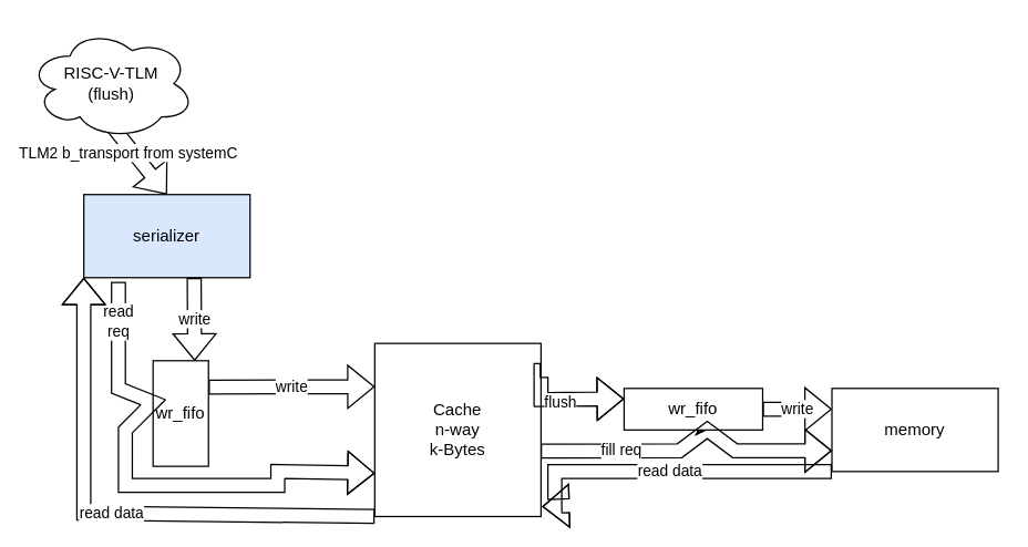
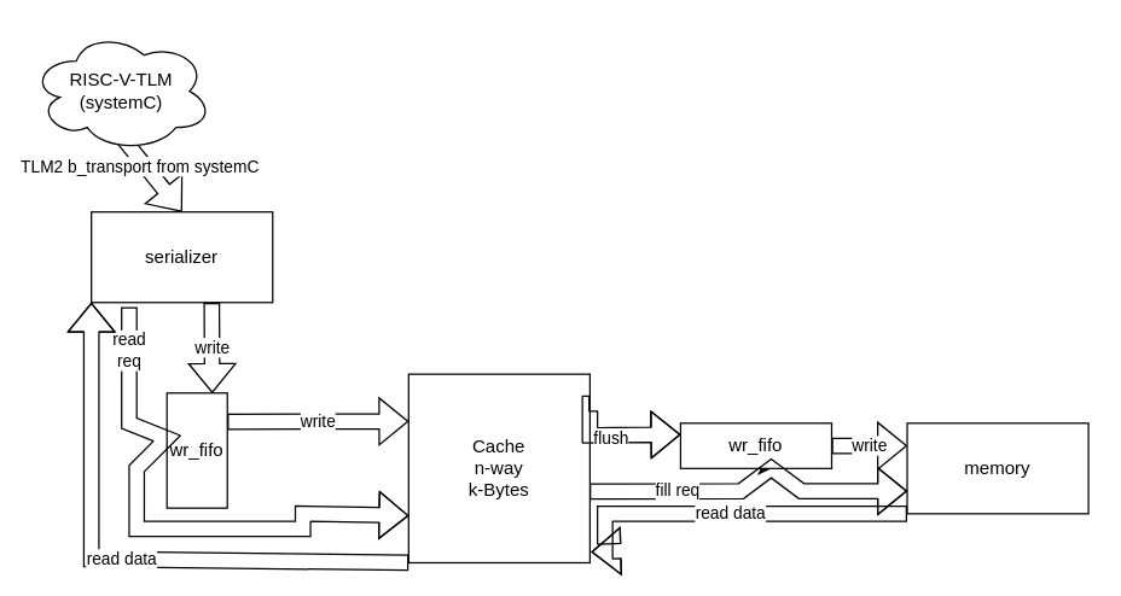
  <mxCell id="0" />
  <mxCell id="1" parent="0" />
  <mxCell id="2" value="memory" style="rounded=0;whiteSpace=wrap;html=1;" vertex="1" parent="1"><mxGeometry x="600" y="280" width="120" height="60" as="geometry" /></mxCell>
  <mxCell id="3" style="edgeStyle=orthogonalEdgeStyle;rounded=0;orthogonalLoop=1;jettySize=auto;html=1;exitX=0.5;exitY=1;exitDx=0;exitDy=0;" edge="1" parent="1" source="4"><mxGeometry relative="1" as="geometry"><mxPoint x="510" y="310" as="targetPoint" /></mxGeometry></mxCell>
  <mxCell id="4" value="wr_fifo" style="rounded=0;whiteSpace=wrap;html=1;" vertex="1" parent="1"><mxGeometry x="450" y="280" width="100" height="30" as="geometry" /></mxCell>
  <mxCell id="5" value="write" style="shape=flexArrow;endArrow=classic;html=1;rounded=0;entryX=0;entryY=0.25;entryDx=0;entryDy=0;exitX=1;exitY=0.5;exitDx=0;exitDy=0;" edge="1" parent="1" source="4" target="2"><mxGeometry width="50" height="50" relative="1" as="geometry"><mxPoint x="400" y="440" as="sourcePoint" /><mxPoint x="450" y="390" as="targetPoint" /></mxGeometry></mxCell>
  <mxCell id="6" value="read data" style="shape=flexArrow;endArrow=classic;html=1;rounded=0;entryX=1.007;entryY=0.942;entryDx=0;entryDy=0;entryPerimeter=0;exitX=0;exitY=1;exitDx=0;exitDy=0;" edge="1" parent="1" source="2" target="7"><mxGeometry width="50" height="50" relative="1" as="geometry"><mxPoint x="630" y="320" as="sourcePoint" /><mxPoint x="430" y="320" as="targetPoint" /><Array as="points"><mxPoint x="400" y="340" /><mxPoint x="400" y="365" /></Array></mxGeometry></mxCell>
  <mxCell id="7" value="Cache&lt;br&gt;n-way&lt;br&gt;k-Bytes" style="rounded=0;whiteSpace=wrap;html=1;" vertex="1" parent="1"><mxGeometry x="270" y="247.5" width="120" height="125" as="geometry" /></mxCell>
  <mxCell id="8" value="flush" style="shape=flexArrow;endArrow=classic;html=1;rounded=0;entryX=0;entryY=0.25;entryDx=0;entryDy=0;exitX=1;exitY=0.156;exitDx=0;exitDy=0;exitPerimeter=0;" edge="1" parent="1" source="7" target="4"><mxGeometry x="0.236" y="-2" width="50" height="50" relative="1" as="geometry"><mxPoint x="400" y="440" as="sourcePoint" /><mxPoint x="450" y="390" as="targetPoint" /><Array as="points"><mxPoint x="370" y="267" /><mxPoint x="390" y="267" /><mxPoint x="390" y="288" /></Array><mxPoint as="offset" /></mxGeometry></mxCell>
  <mxCell id="9" value="fill req" style="shape=flexArrow;endArrow=classic;html=1;rounded=0;entryX=0;entryY=0.75;entryDx=0;entryDy=0;exitX=0.998;exitY=0.622;exitDx=0;exitDy=0;exitPerimeter=0;" edge="1" parent="1" source="7" target="2"><mxGeometry x="-0.472" width="50" height="50" relative="1" as="geometry"><mxPoint x="340" y="330" as="sourcePoint" /><mxPoint x="520" y="400" as="targetPoint" /><Array as="points"><mxPoint x="490" y="325" /><mxPoint x="510" y="310" /><mxPoint x="530" y="325" /></Array><mxPoint as="offset" /></mxGeometry></mxCell>
- <mxCell id="10" value="serializer" style="rounded=0;whiteSpace=wrap;html=1;fillColor=#dae8fc;" vertex="1" parent="1"><mxGeometry x="60" y="140" width="120" height="60" as="geometry" /></mxCell>
+ <mxCell id="10" value="serializer" style="rounded=0;whiteSpace=wrap;html=1;" vertex="1" parent="1"><mxGeometry x="60" y="140" width="120" height="60" as="geometry" /></mxCell>
  <mxCell id="11" value="TLM2 b_transport from systemC" style="shape=flexArrow;endArrow=classic;html=1;rounded=0;entryX=0.5;entryY=0;entryDx=0;entryDy=0;" edge="1" parent="1" target="10"><mxGeometry x="-0.279" y="-3" width="50" height="50" relative="1" as="geometry"><mxPoint x="80" y="90" as="sourcePoint" /><mxPoint x="450" y="300" as="targetPoint" /><mxPoint as="offset" /></mxGeometry></mxCell>
  <mxCell id="12" value="wr_fifo" style="rounded=0;whiteSpace=wrap;html=1;" vertex="1" parent="1"><mxGeometry x="110" y="260" width="40" height="76.25" as="geometry" /></mxCell>
  <mxCell id="13" value="write" style="shape=flexArrow;endArrow=classic;html=1;rounded=0;exitX=0.664;exitY=1.002;exitDx=0;exitDy=0;entryX=0.75;entryY=0;entryDx=0;entryDy=0;exitPerimeter=0;" edge="1" parent="1" source="10" target="12"><mxGeometry width="50" height="50" relative="1" as="geometry"><mxPoint x="400" y="260" as="sourcePoint" /><mxPoint x="450" y="210" as="targetPoint" /></mxGeometry></mxCell>
  <mxCell id="14" value="read&lt;br&gt;req" style="shape=flexArrow;endArrow=classic;html=1;rounded=0;entryX=0;entryY=0.75;entryDx=0;entryDy=0;" edge="1" parent="1" target="7"><mxGeometry x="-0.842" width="50" height="50" relative="1" as="geometry"><mxPoint x="85" y="203" as="sourcePoint" /><mxPoint x="450" y="210" as="targetPoint" /><Array as="points"><mxPoint x="85" y="280" /><mxPoint x="110" y="290" /><mxPoint x="90" y="310" /><mxPoint x="90" y="350" /><mxPoint x="200" y="350" /><mxPoint x="200" y="340" /></Array><mxPoint as="offset" /></mxGeometry></mxCell>
  <mxCell id="15" value="write" style="shape=flexArrow;endArrow=classic;html=1;rounded=0;exitX=1;exitY=0.25;exitDx=0;exitDy=0;entryX=0;entryY=0.25;entryDx=0;entryDy=0;" edge="1" parent="1" source="12" target="7"><mxGeometry width="50" height="50" relative="1" as="geometry"><mxPoint x="400" y="260" as="sourcePoint" /><mxPoint x="450" y="210" as="targetPoint" /></mxGeometry></mxCell>
  <mxCell id="16" value="read data" style="shape=flexArrow;endArrow=classic;html=1;rounded=0;exitX=0;exitY=1;exitDx=0;exitDy=0;entryX=0;entryY=1;entryDx=0;entryDy=0;" edge="1" parent="1" source="7" target="10"><mxGeometry width="50" height="50" relative="1" as="geometry"><mxPoint x="400" y="260" as="sourcePoint" /><mxPoint x="450" y="210" as="targetPoint" /><Array as="points"><mxPoint x="60" y="370" /></Array></mxGeometry></mxCell>
- <mxCell id="17" value="RISC-V-TLM&lt;br&gt;(flush)" style="ellipse;shape=cloud;whiteSpace=wrap;html=1;" vertex="1" parent="1"><mxGeometry x="20" y="20" width="120" height="80" as="geometry" /></mxCell>
+ <mxCell id="17" value="RISC-V-TLM&lt;br&gt;(systemC)" style="ellipse;shape=cloud;whiteSpace=wrap;html=1;" vertex="1" parent="1"><mxGeometry x="20" y="20" width="120" height="80" as="geometry" /></mxCell>
